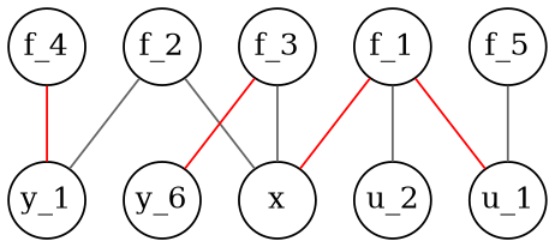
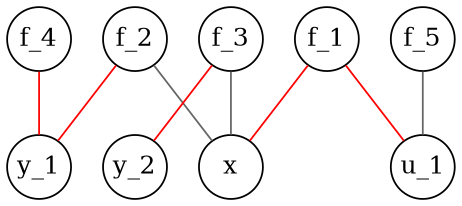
  graph {
    node [fixedsize=1 shape=circle]
    edge [color=gray40]
    f_1
    x
    u_1
-   u_2
    f_2
    y_1
    f_3
-   y_2 [label=y_6]
+   y_2
    f_4
    f_5
    f_1 -- x [color=red]
    f_1 -- u_1 [color=red]
-   f_1 -- u_2
    f_2 -- x
-   f_2 -- y_1
+   f_2 -- y_1 [color=red]
    f_3 -- x
    f_3 -- y_2 [color=red]
    f_4 -- y_1 [color=red]
    f_5 -- u_1
  }
